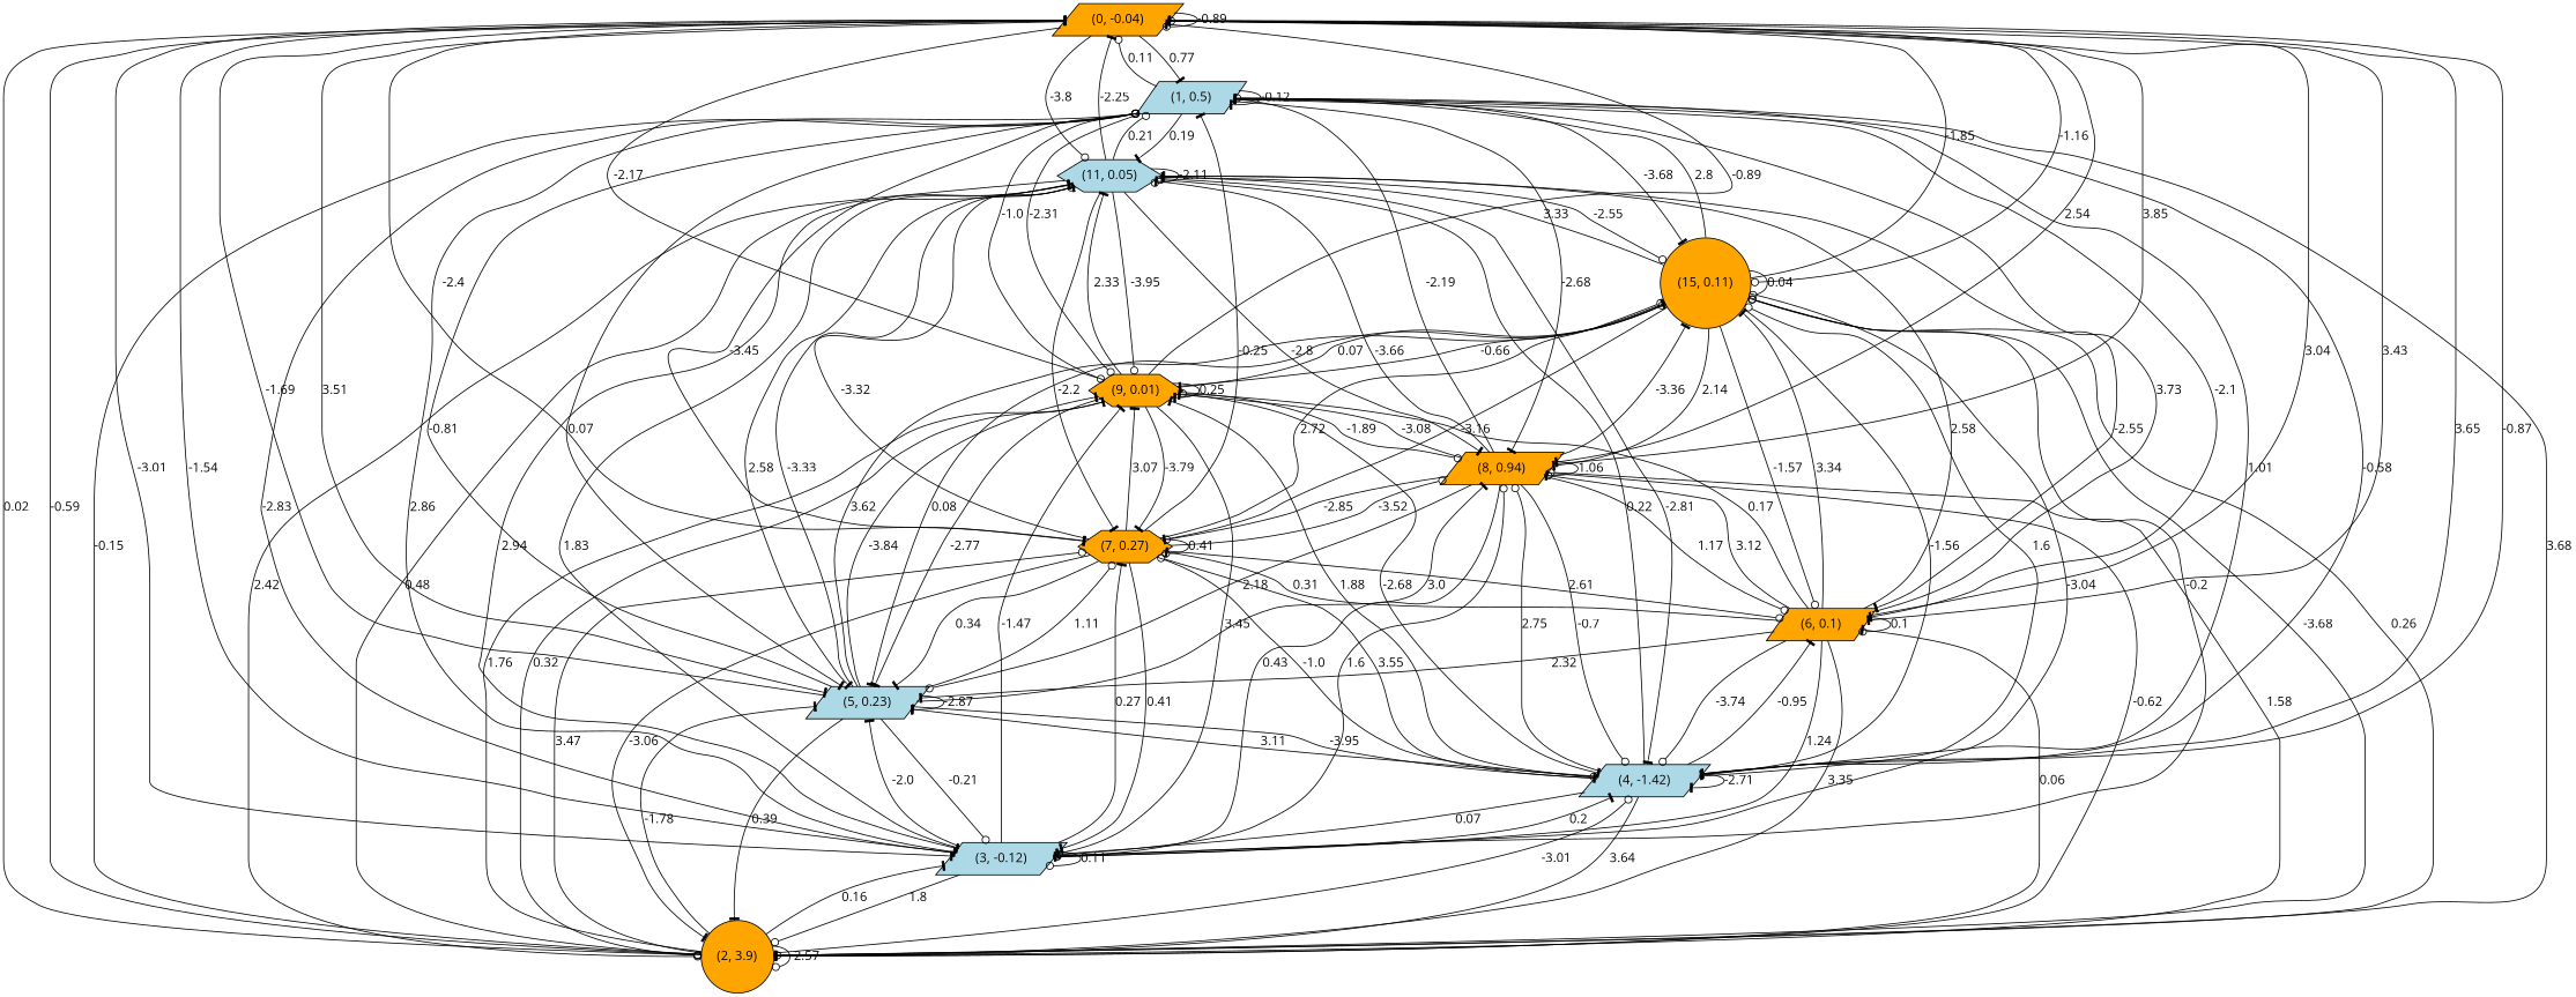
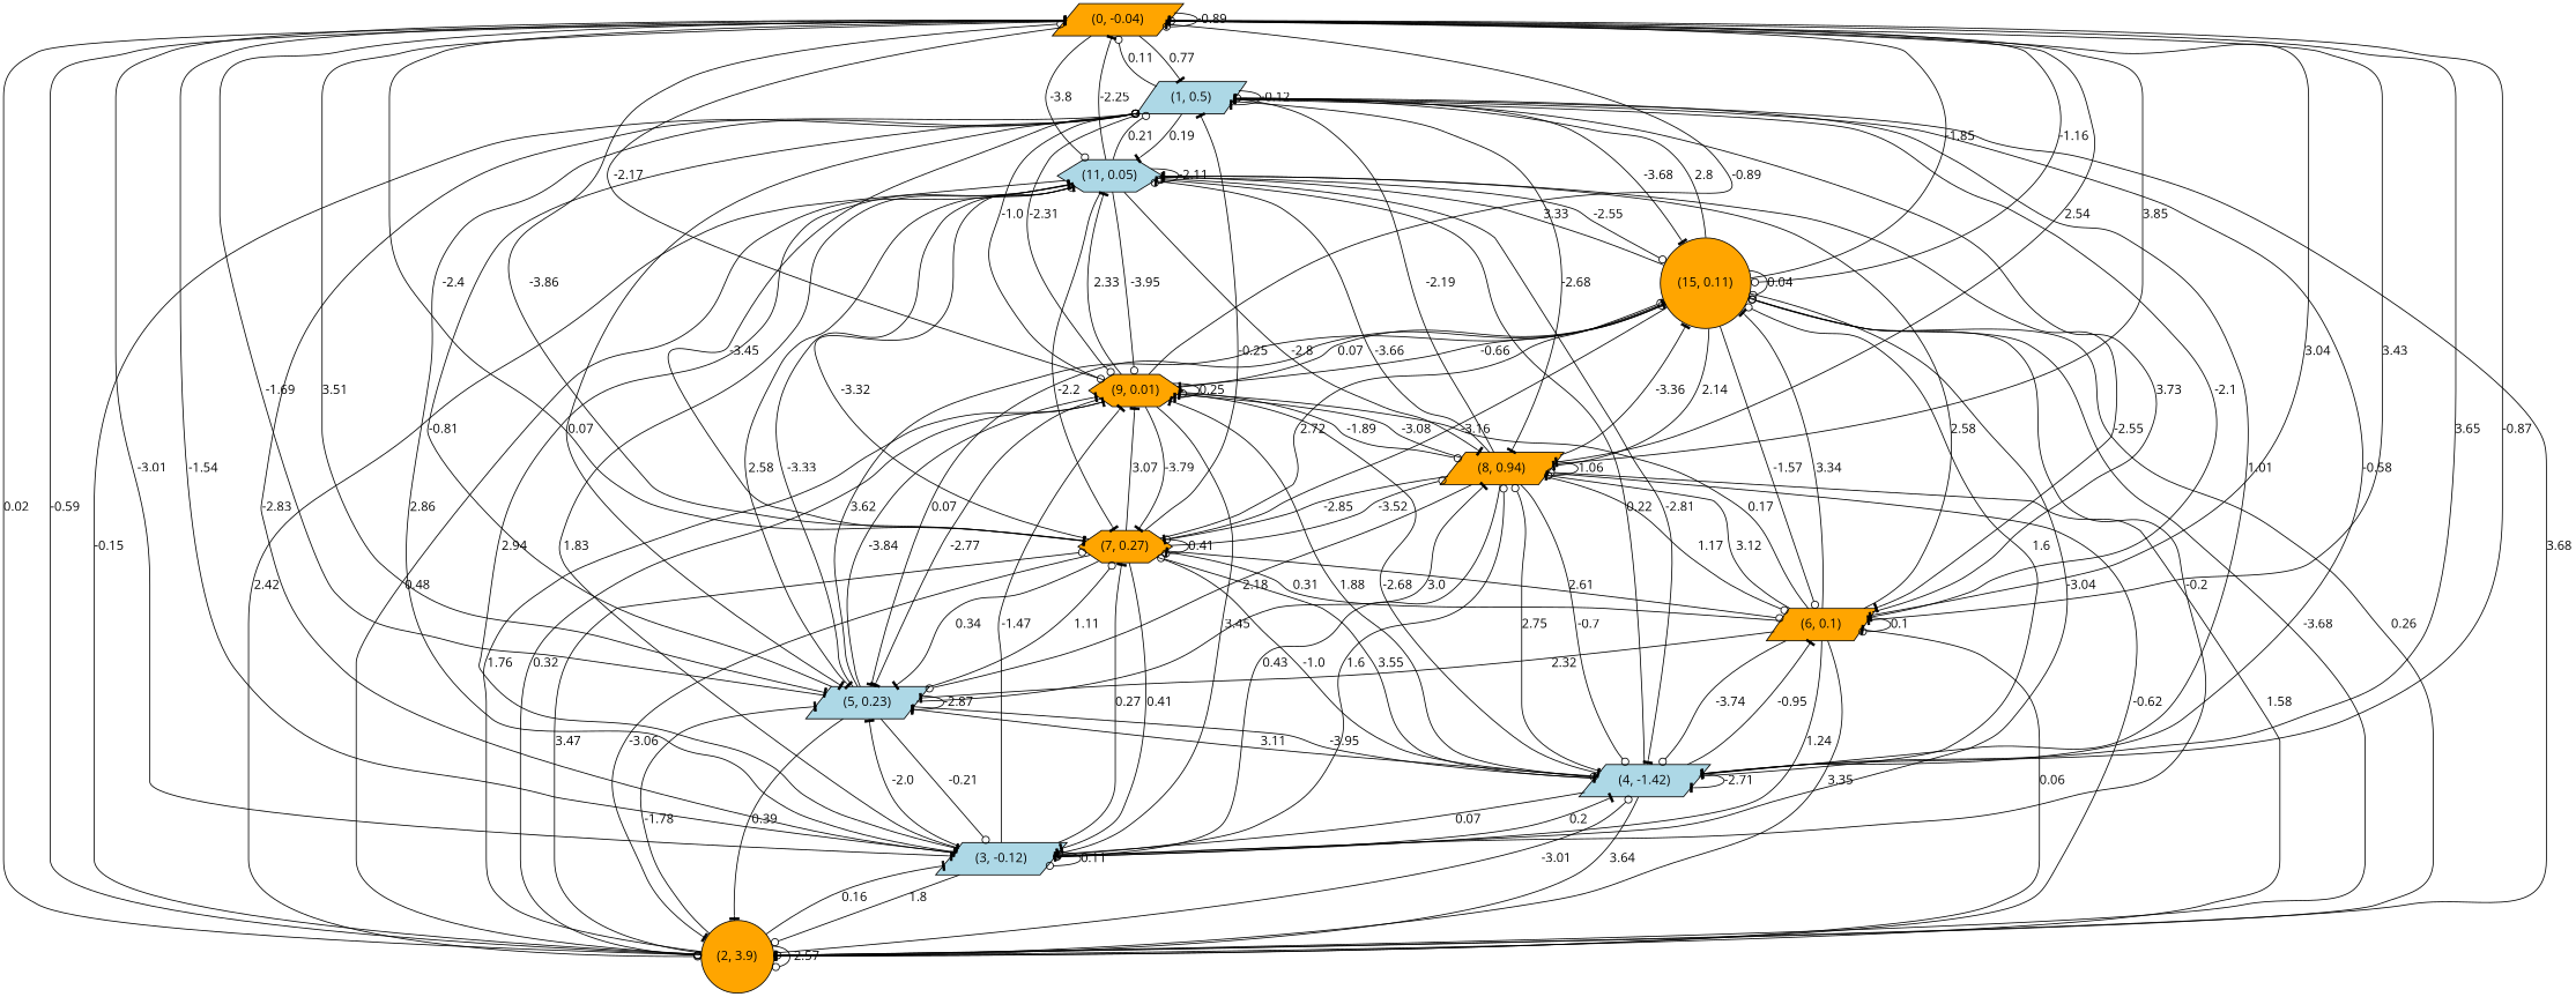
  digraph {
    fontname="Open Sans"
    node [fillcolor=orange fontname="Open Sans" shape=parallelogram style=filled]
    edge [arrowhead=tee fontname="Open Sans"]
    n1 [label="(0, -0.04)"]
    n2 [fillcolor=lightblue label="(1, 0.5)"]
    n3 [label="(2, 3.9)" shape=circle]
    n4 [fillcolor=lightblue label="(3, -0.12)"]
    n5 [fillcolor=lightblue label="(4, -1.42)"]
    n6 [fillcolor=lightblue label="(5, 0.23)"]
    n7 [label="(6, 0.1)"]
    n8 [label="(7, 0.27)" shape=hexagon]
    n9 [label="(8, 0.94)"]
    n10 [label="(9, 0.01)" shape=hexagon]
    n11 [label="(15, 0.11)" shape=circle]
    n12 [fillcolor=lightblue label="(11, 0.05)" shape=hexagon]
    n1 -> n1 [arrowhead=odot label=-0.89]
    n1 -> n2 [label=0.77]
    n1 -> n3 [arrowhead=odot label=0.02]
    n1 -> n4 [label=-3.01]
    n1 -> n5 [label=3.65]
    n1 -> n6 [label=3.51]
    n1 -> n7 [label=3.43]
    n1 -> n8 [label=-2.4]
    n1 -> n9 [label=2.54]
    n1 -> n10 [arrowhead=odot label=-2.17]
    n1 -> n11 [arrowhead=odot label=-1.16]
    n1 -> n12 [arrowhead=odot label=-3.8]
    n2 -> n1 [arrowhead=odot label=0.11]
    n2 -> n2 [label=-0.12]
    n2 -> n3 [arrowhead=odot label=3.68]
    n2 -> n4 [label=2.86]
    n2 -> n5 [label=1.01]
    n2 -> n6 [label=0.07]
    n2 -> n7 [label=-2.1]
    n2 -> n8 [label=-3.45]
    n2 -> n9 [label=-2.68]
    n2 -> n10 [arrowhead=odot label=-2.31]
    n2 -> n11 [label=-3.68]
    n2 -> n12 [label=0.19]
    n3 -> n1 [label=-0.59]
    n3 -> n2 [arrowhead=odot label=-0.15]
    n3 -> n3 [arrowhead=odot label=-2.57]
    n3 -> n4 [label=0.16]
    n3 -> n5 [arrowhead=odot label=-3.01]
    n3 -> n6 [label=-1.78]
    n3 -> n7 [label=0.06]
    n3 -> n8 [arrowhead=odot label=3.47]
    n3 -> n9 [arrowhead=odot label=1.58]
    n3 -> n10 [label=1.76]
    n3 -> n11 [arrowhead=odot label=0.26]
    n3 -> n12 [label=0.48]
    n4 -> n1 [label=-1.54]
    n4 -> n2 [arrowhead=odot label=-2.83]
    n4 -> n3 [arrowhead=odot label=1.8]
    n4 -> n4 [arrowhead=odot label=0.11]
    n4 -> n5 [label=0.2]
    n4 -> n6 [label=-2.0]
    n4 -> n8 [label=0.27]
    n4 -> n9 [arrowhead=odot label=1.6]
    n4 -> n10 [label=-1.47]
    n4 -> n11 [arrowhead=odot label=-0.2]
    n4 -> n12 [label=1.83]
    n5 -> n1 [label=-0.87]
    n5 -> n2 [label=-0.58]
    n5 -> n3 [label=3.64]
    n5 -> n4 [arrowhead=odot label=0.07]
    n5 -> n5 [label=-2.71]
    n5 -> n6 [label=3.11]
    n5 -> n7 [label=-0.95]
    n5 -> n8 [arrowhead=odot label=3.55]
    n5 -> n9 [arrowhead=odot label=2.75]
    n5 -> n10 [label=1.88]
    n5 -> n11 [arrowhead=odot label=1.6]
    n5 -> n12 [arrowhead=odot label=0.22]
    n6 -> n1 [label=-1.69]
    n6 -> n2 [arrowhead=odot label=-0.81]
    n6 -> n3 [label=0.39]
    n6 -> n4 [arrowhead=odot label=-0.21]
    n6 -> n5 [label=-3.95]
    n6 -> n6 [label=-2.87]
    n6 -> n8 [arrowhead=odot label=1.11]
    n6 -> n9 [label=3.0]
    n6 -> n10 [label=-3.84]
    n6 -> n11 [arrowhead=odot label=3.62]
    n6 -> n12 [label=-3.33]
    n7 -> n1 [label=3.04]
    n7 -> n2 [arrowhead=odot label=3.73]
    n7 -> n3 [label=3.35]
    n7 -> n4 [label=1.24]
    n7 -> n5 [arrowhead=odot label=-3.74]
    n7 -> n6 [label=2.32]
    n7 -> n7 [arrowhead=odot label=0.1]
    n7 -> n8 [label=0.31]
    n7 -> n9 [label=3.12]
    n7 -> n10 [arrowhead=odot label=0.17]
    n7 -> n11 [label=3.34]
    n7 -> n12 [label=2.58]
+   n8 -> n1 [arrowhead=odot label=-3.86]
    n8 -> n2 [label=-0.25]
    n8 -> n3 [label=-3.06]
    n8 -> n4 [label=0.41]
    n8 -> n5 [arrowhead=odot label=-1.0]
    n8 -> n6 [label=0.34]
    n8 -> n7 [arrowhead=odot label=2.61]
    n8 -> n8 [arrowhead=odot label=0.41]
    n8 -> n9 [arrowhead=odot label=-3.52]
    n8 -> n10 [label=3.07]
    n8 -> n11 [arrowhead=odot label=2.72]
    n8 -> n12 [arrowhead=odot label=-3.32]
    n9 -> n1 [label=3.85]
    n9 -> n2 [label=-2.19]
    n9 -> n3 [label=-0.62]
    n9 -> n4 [arrowhead=odot label=0.43]
    n9 -> n5 [arrowhead=odot label=-0.7]
    n9 -> n6 [arrowhead=odot label=2.18]
    n9 -> n7 [arrowhead=odot label=1.17]
    n9 -> n8 [arrowhead=odot label=-2.85]
    n9 -> n9 [arrowhead=odot label=1.06]
    n9 -> n10 [label=-3.08]
    n9 -> n11 [label=-3.36]
    n9 -> n12 [label=-3.66]
    n10 -> n1 [label=-0.89]
    n10 -> n2 [arrowhead=odot label=-1.0]
    n10 -> n3 [arrowhead=odot label=0.32]
    n10 -> n4 [label=3.45]
    n10 -> n5 [label=-2.68]
    n10 -> n6 [label=-2.77]
    n10 -> n8 [label=-3.79]
    n10 -> n9 [arrowhead=odot label=-1.89]
    n10 -> n10 [label=0.25]
    n10 -> n11 [label=-0.66]
    n10 -> n12 [label=2.33]
    n11 -> n1 [arrowhead=odot label=-1.85]
    n11 -> n2 [label=2.8]
    n11 -> n3 [label=-3.68]
    n11 -> n4 [arrowhead=odot label=-3.04]
-   n11 -> n5 [label=-1.56]
-   n11 -> n6 [label=0.08]
+   n11 -> n6 [label=0.07]
    n11 -> n7 [arrowhead=odot label=-1.57]
    n11 -> n8 [label=-3.16]
    n11 -> n9 [label=2.14]
    n11 -> n10 [label=0.07]
    n11 -> n11 [arrowhead=odot label=0.04]
    n11 -> n12 [label=3.33]
    n12 -> n1 [label=-2.25]
    n12 -> n2 [arrowhead=odot label=0.21]
    n12 -> n3 [arrowhead=odot label=2.42]
    n12 -> n4 [label=2.94]
    n12 -> n5 [label=-2.81]
    n12 -> n6 [label=2.58]
    n12 -> n7 [label=-2.55]
    n12 -> n8 [label=-2.2]
    n12 -> n9 [label=-2.8]
    n12 -> n10 [arrowhead=odot label=-3.95]
    n12 -> n11 [arrowhead=odot label=-2.55]
    n12 -> n12 [arrowhead=odot label=-2.11]
  }
